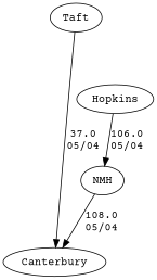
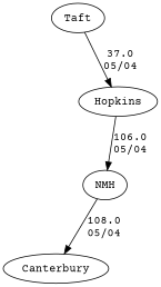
  digraph {
    fontname="Courier Prime"
    node [fontname="Courier Prime"]
    edge [fontname="Courier Prime" random=random]
    Taft
    Canterbury
    NMH
    Hopkins
-   Taft -> Canterbury [label="37.0\n05/04" weight=63]
+   Taft -> Hopkins [label="37.0\n05/04" weight=63]
    NMH -> Canterbury [label="108.0\n05/04" weight=-8]
    Hopkins -> NMH [label="106.0\n05/04" weight=-6]
  }
